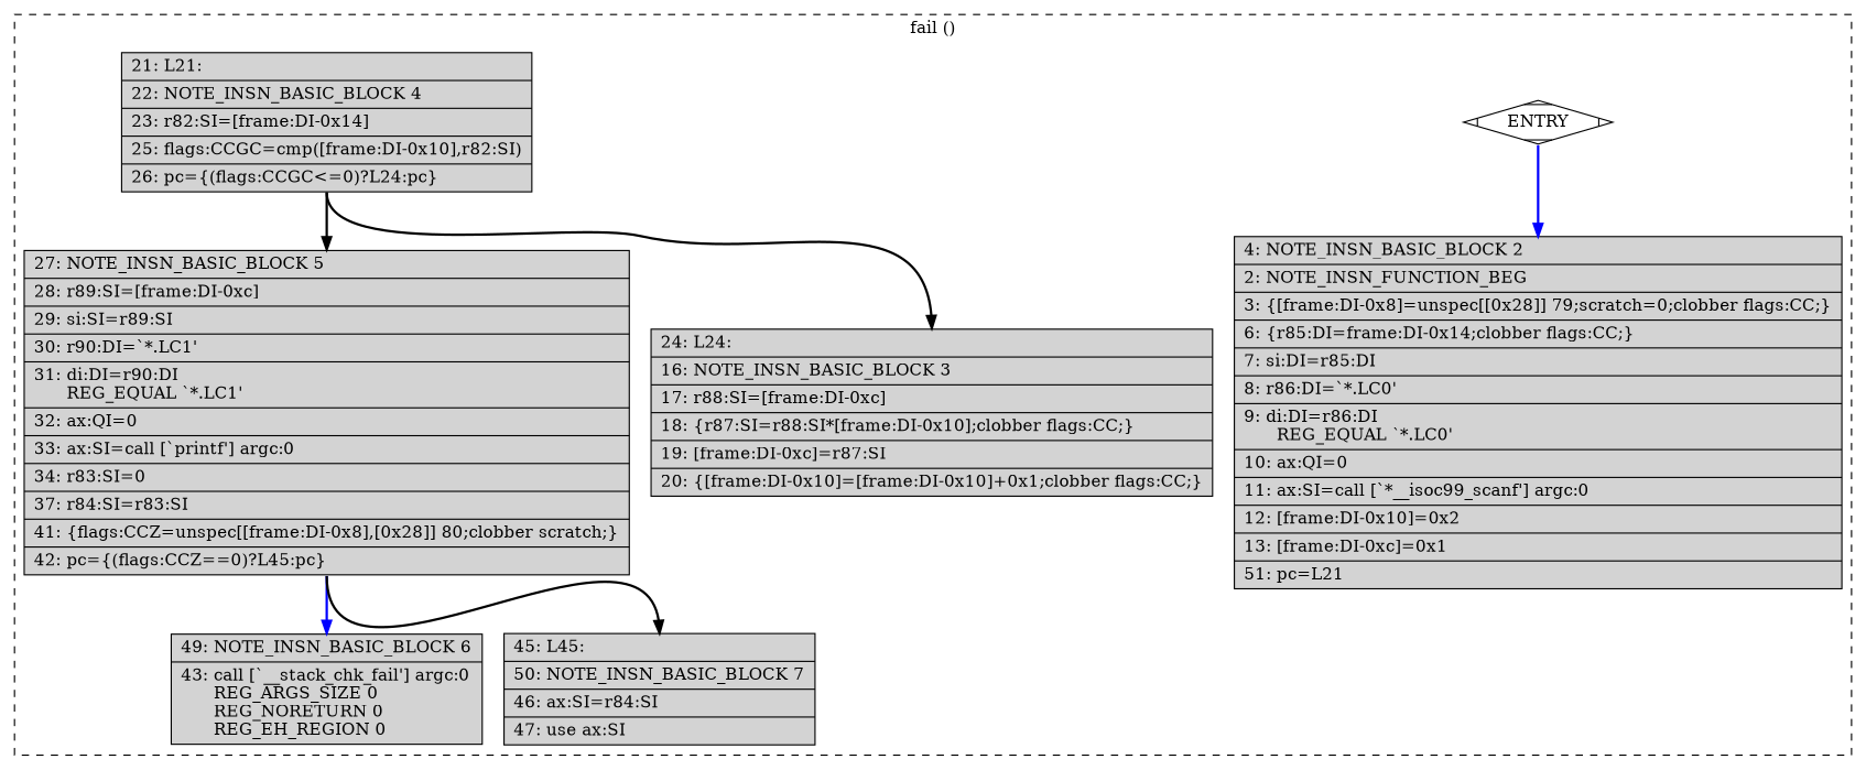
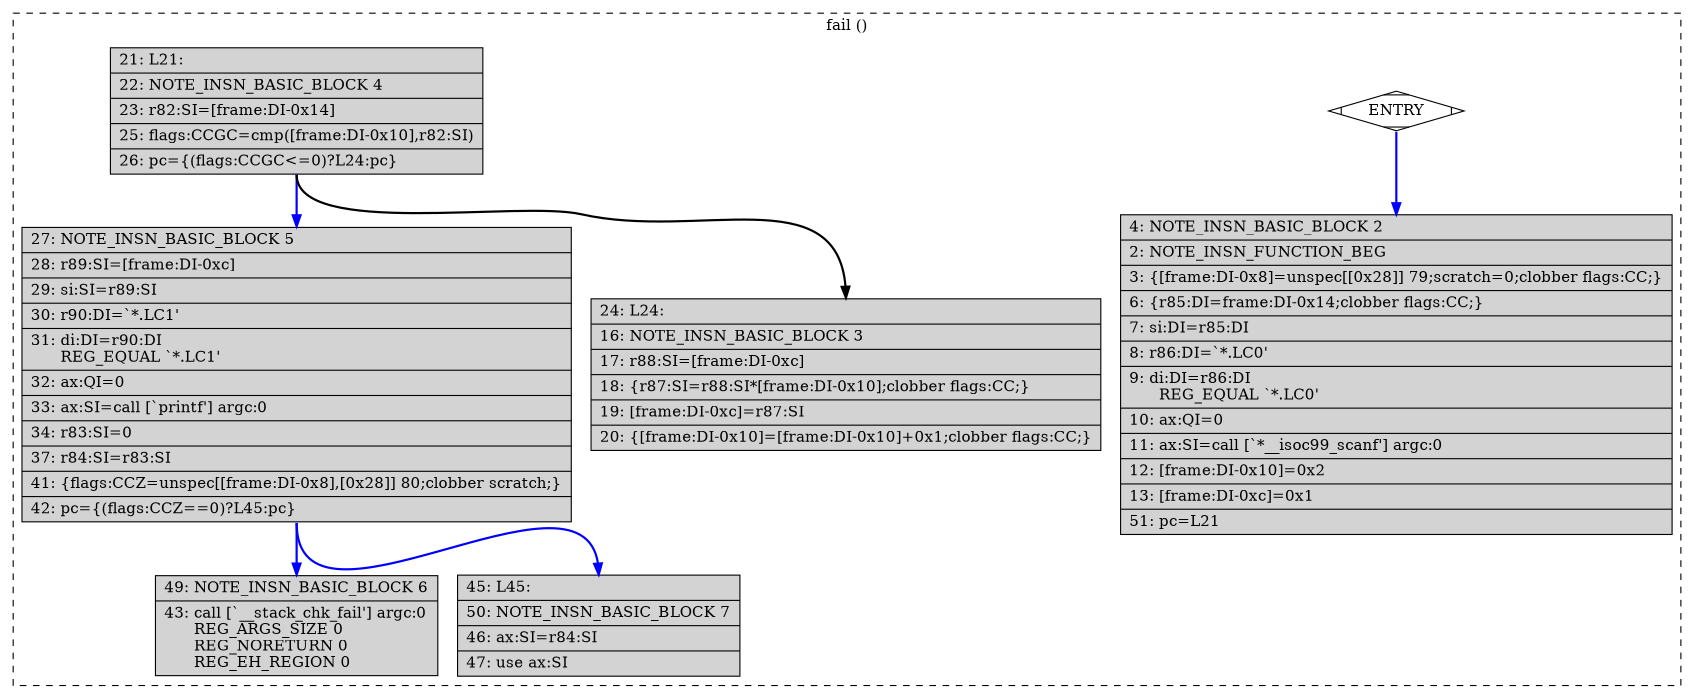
  digraph {
    node [fillcolor=lightgrey shape=record style=filled]
    edge [color=blue constraint=true headport=n style="solid,bold" tailport=s weight=100]
    n1 [fillcolor=white label=ENTRY shape=Mdiamond]
    n2 [label="{\ \ \ \ 4:\ NOTE_INSN_BASIC_BLOCK\ 2\l|\ \ \ \ 2:\ NOTE_INSN_FUNCTION_BEG\l|\ \ \ \ 3:\ \{[frame:DI-0x8]=unspec[[0x28]]\ 79;scratch=0;clobber\ flags:CC;\}\l|\ \ \ \ 6:\ \{r85:DI=frame:DI-0x14;clobber\ flags:CC;\}\l|\ \ \ \ 7:\ si:DI=r85:DI\l|\ \ \ \ 8:\ r86:DI=`*.LC0'\l|\ \ \ \ 9:\ di:DI=r86:DI\l\ \ \ \ \ \ REG_EQUAL\ `*.LC0'\l|\ \ \ 10:\ ax:QI=0\l|\ \ \ 11:\ ax:SI=call\ [`*__isoc99_scanf']\ argc:0\l|\ \ \ 12:\ [frame:DI-0x10]=0x2\l|\ \ \ 13:\ [frame:DI-0xc]=0x1\l|\ \ \ 51:\ pc=L21\l}"]
    n3 [label="{\ \ \ 21:\ L21:\l|\ \ \ 22:\ NOTE_INSN_BASIC_BLOCK\ 4\l|\ \ \ 23:\ r82:SI=[frame:DI-0x14]\l|\ \ \ 25:\ flags:CCGC=cmp([frame:DI-0x10],r82:SI)\l|\ \ \ 26:\ pc=\{(flags:CCGC\<=0)?L24:pc\}\l}"]
    n4 [label="{\ \ \ 27:\ NOTE_INSN_BASIC_BLOCK\ 5\l|\ \ \ 28:\ r89:SI=[frame:DI-0xc]\l|\ \ \ 29:\ si:SI=r89:SI\l|\ \ \ 30:\ r90:DI=`*.LC1'\l|\ \ \ 31:\ di:DI=r90:DI\l\ \ \ \ \ \ REG_EQUAL\ `*.LC1'\l|\ \ \ 32:\ ax:QI=0\l|\ \ \ 33:\ ax:SI=call\ [`printf']\ argc:0\l|\ \ \ 34:\ r83:SI=0\l|\ \ \ 37:\ r84:SI=r83:SI\l|\ \ \ 41:\ \{flags:CCZ=unspec[[frame:DI-0x8],[0x28]]\ 80;clobber\ scratch;\}\l|\ \ \ 42:\ pc=\{(flags:CCZ==0)?L45:pc\}\l}"]
    n5 [label="{\ \ \ 24:\ L24:\l|\ \ \ 16:\ NOTE_INSN_BASIC_BLOCK\ 3\l|\ \ \ 17:\ r88:SI=[frame:DI-0xc]\l|\ \ \ 18:\ \{r87:SI=r88:SI*[frame:DI-0x10];clobber\ flags:CC;\}\l|\ \ \ 19:\ [frame:DI-0xc]=r87:SI\l|\ \ \ 20:\ \{[frame:DI-0x10]=[frame:DI-0x10]+0x1;clobber\ flags:CC;\}\l}"]
    n6 [label="{\ \ \ 49:\ NOTE_INSN_BASIC_BLOCK\ 6\l|\ \ \ 43:\ call\ [`__stack_chk_fail']\ argc:0\l\ \ \ \ \ \ REG_ARGS_SIZE\ 0\l\ \ \ \ \ \ REG_NORETURN\ 0\l\ \ \ \ \ \ REG_EH_REGION\ 0\l}"]
    n7 [label="{\ \ \ 45:\ L45:\l|\ \ \ 50:\ NOTE_INSN_BASIC_BLOCK\ 7\l|\ \ \ 46:\ ax:SI=r84:SI\l|\ \ \ 47:\ use\ ax:SI\l}"]
    subgraph cluster_1 {
      color=black
      label="fail ()"
      style=dashed
      n1
      n2
      n3
      n4
      n5
      n6
      n7
    }
    n1 -> n2
-   n3 -> n4 [color=black]
+   n3 -> n4
    n3 -> n5 [color=black weight=10]
    n4 -> n6
-   n4 -> n7 [color=black weight=10]
+   n4 -> n7 [weight=10]
  }
